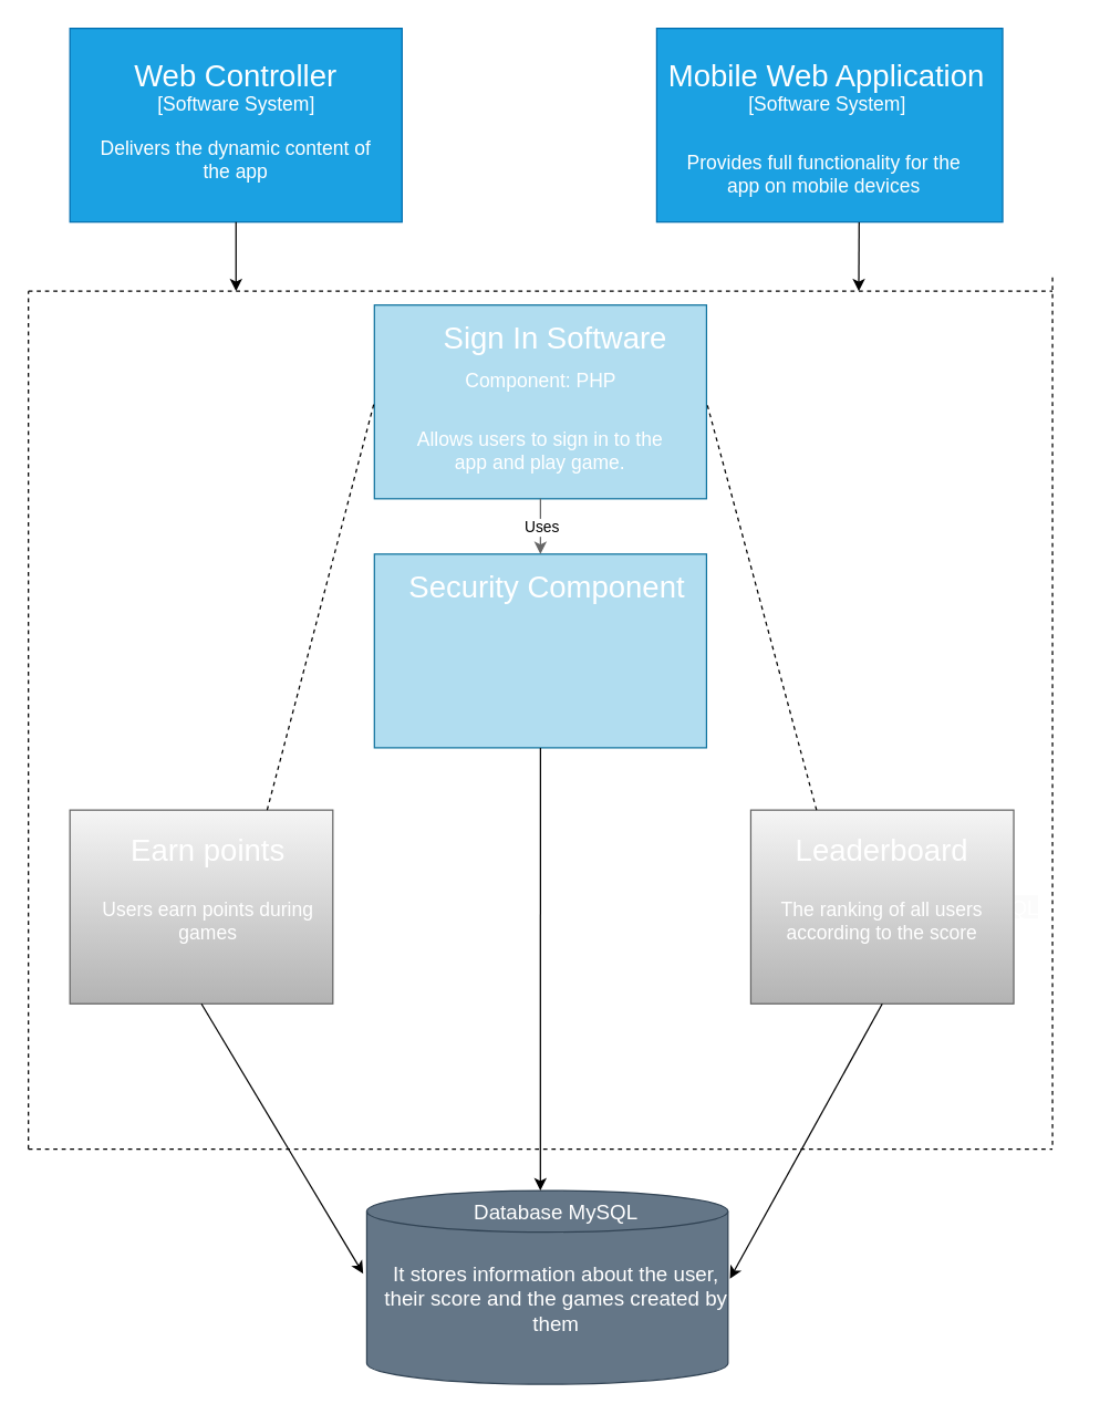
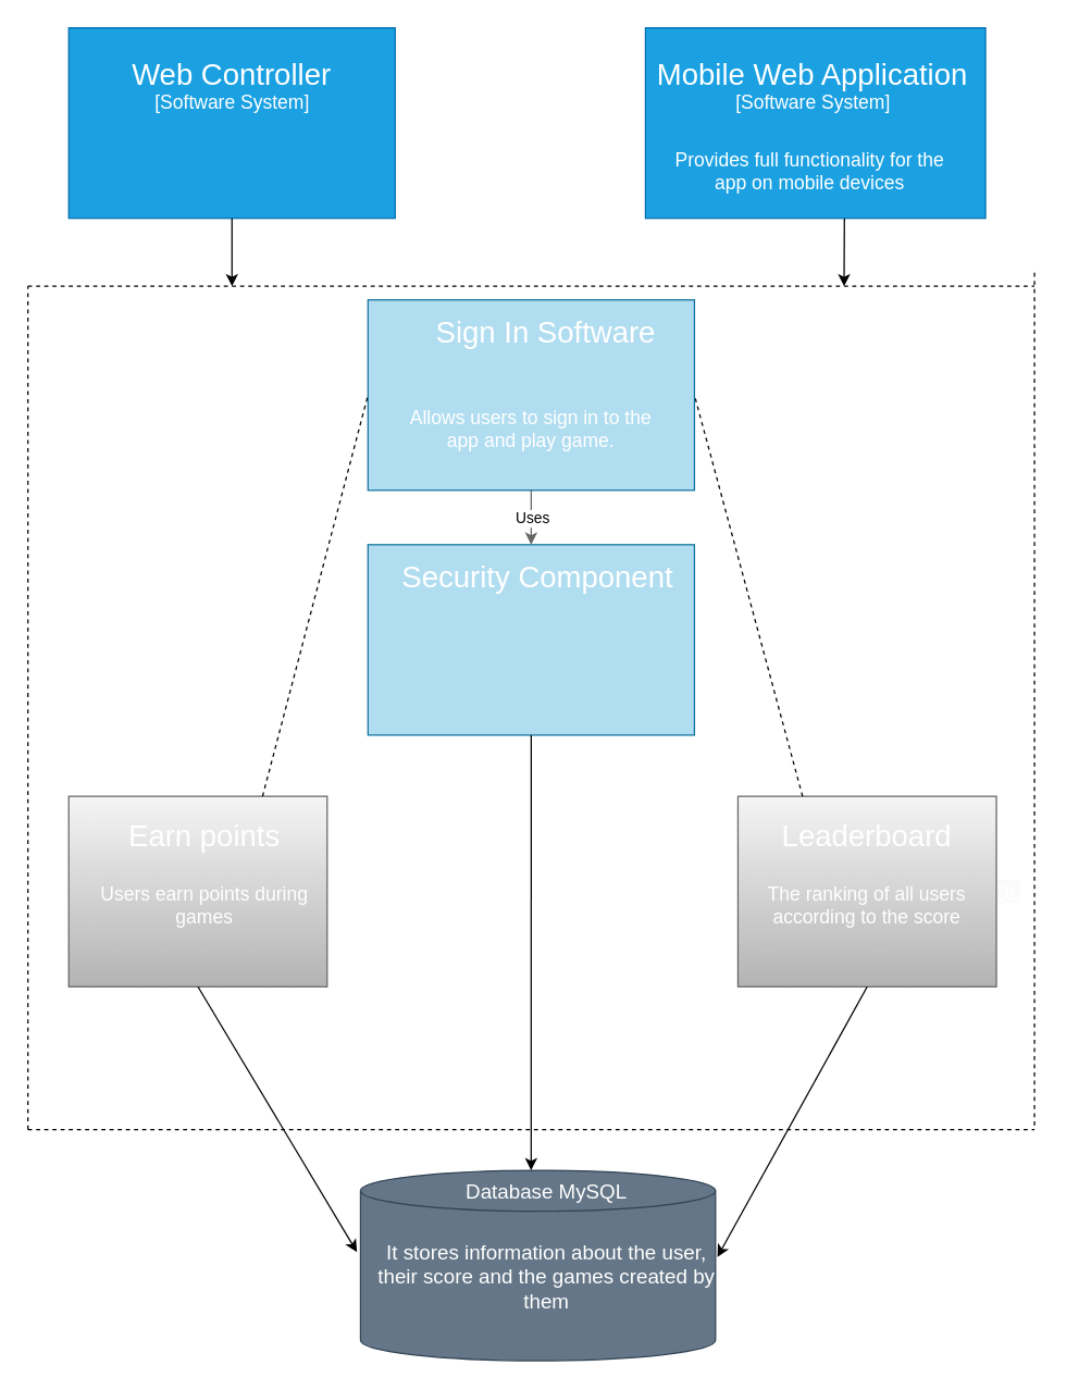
  <mxCell id="0" />
  <mxCell id="1" parent="0" />
  <mxCell id="2" value="" style="rounded=0;whiteSpace=wrap;html=1;fillColor=#1ba1e2;fontColor=#ffffff;strokeColor=#006EAF;" parent="1" vertex="1"><mxGeometry x="474" y="20" width="250" height="140" as="geometry" /></mxCell>
  <mxCell id="3" value="&lt;font color=&quot;#ffffff&quot; style=&quot;font-size: 14px;&quot;&gt;Provides full functionality for the app on mobile devices&lt;/font&gt;" style="text;html=1;strokeColor=none;fillColor=none;align=center;verticalAlign=middle;whiteSpace=wrap;rounded=0;" parent="1" vertex="1"><mxGeometry x="495" y="110" width="200" height="30" as="geometry" /></mxCell>
  <mxCell id="4" value="&lt;font color=&quot;#ffffff&quot; style=&quot;font-size: 14px;&quot;&gt;[Software System]&lt;/font&gt;" style="text;html=1;strokeColor=none;fillColor=none;align=center;verticalAlign=middle;whiteSpace=wrap;rounded=0;" parent="1" vertex="1"><mxGeometry x="538.5" y="60" width="117" height="30" as="geometry" /></mxCell>
  <mxCell id="5" value="&lt;font style=&quot;&quot; color=&quot;#ffffff&quot;&gt;&lt;font style=&quot;font-size: 22px;&quot;&gt;Mobile Web Application&lt;/font&gt;&lt;br&gt;&lt;/font&gt;" style="text;html=1;strokeColor=none;fillColor=none;align=center;verticalAlign=middle;whiteSpace=wrap;rounded=0;" parent="1" vertex="1"><mxGeometry x="470" y="40" width="254" height="30" as="geometry" /></mxCell>
  <mxCell id="6" value="" style="rounded=0;whiteSpace=wrap;html=1;fillColor=#1ba1e2;strokeColor=#006EAF;fontColor=#ffffff;" parent="1" vertex="1"><mxGeometry x="50" y="20" width="240" height="140" as="geometry" /></mxCell>
  <mxCell id="7" value="" style="rounded=0;whiteSpace=wrap;html=1;fillColor=#b1ddf0;strokeColor=#10739e;" parent="1" vertex="1"><mxGeometry x="270" y="220" width="240" height="140" as="geometry" /></mxCell>
  <mxCell id="8" value="" style="rounded=0;whiteSpace=wrap;html=1;fillColor=#b1ddf0;strokeColor=#10739e;" parent="1" vertex="1"><mxGeometry x="270" y="400" width="240" height="140" as="geometry" /></mxCell>
- <mxCell id="9" value="&lt;font color=&quot;#ffffff&quot; style=&quot;font-size: 14px;&quot;&gt;Allows users to sign in to the app and play game.&lt;/font&gt;" style="text;html=1;strokeColor=none;fillColor=none;align=center;verticalAlign=middle;whiteSpace=wrap;rounded=0;" parent="1" vertex="1"><mxGeometry x="290" y="310" width="200" height="30" as="geometry" /></mxCell>
+ <mxCell id="9" value="&lt;font color=&quot;#ffffff&quot; style=&quot;font-size: 14px;&quot;&gt;Allows users to sign in to the app and play game.&lt;/font&gt;" style="text;html=1;strokeColor=none;fillColor=none;align=center;verticalAlign=middle;whiteSpace=wrap;rounded=0;" parent="1" vertex="1"><mxGeometry x="290" y="300" width="200" height="30" as="geometry" /></mxCell>
  <mxCell id="10" value="&lt;font style=&quot;&quot; color=&quot;#ffffff&quot;&gt;&lt;font style=&quot;font-size: 22px;&quot;&gt;Sign In Software&lt;/font&gt;&lt;br&gt;&lt;/font&gt;" style="text;html=1;strokeColor=none;fillColor=none;align=center;verticalAlign=middle;whiteSpace=wrap;rounded=0;" parent="1" vertex="1"><mxGeometry x="274.38" y="230" width="254" height="30" as="geometry" /></mxCell>
- <mxCell id="11" value="&lt;font color=&quot;#ffffff&quot; style=&quot;font-size: 14px;&quot;&gt;Component: PHP&lt;/font&gt;" style="text;html=1;strokeColor=none;fillColor=none;align=center;verticalAlign=middle;whiteSpace=wrap;rounded=0;" parent="1" vertex="1"><mxGeometry x="331.5" y="260" width="117" height="30" as="geometry" /></mxCell>
  <mxCell id="12" value="&lt;font style=&quot;&quot; color=&quot;#ffffff&quot;&gt;&lt;span style=&quot;font-size: 22px;&quot;&gt;Security Component&lt;/span&gt;&lt;br&gt;&lt;/font&gt;" style="text;html=1;strokeColor=none;fillColor=none;align=center;verticalAlign=middle;whiteSpace=wrap;rounded=0;" parent="1" vertex="1"><mxGeometry x="268" y="410" width="254" height="30" as="geometry" /></mxCell>
  <mxCell id="13" value="" style="shape=cylinder3;whiteSpace=wrap;html=1;boundedLbl=1;backgroundOutline=1;size=15;fillColor=#647687;strokeColor=#314354;fontColor=#ffffff;" parent="1" vertex="1"><mxGeometry x="264.5" y="860" width="261" height="140" as="geometry" /></mxCell>
  <mxCell id="14" value="" style="endArrow=none;dashed=1;html=1;rounded=0;" parent="1" edge="1"><mxGeometry width="50" height="50" relative="1" as="geometry"><mxPoint x="20" y="830" as="sourcePoint" /><mxPoint x="760" y="830" as="targetPoint" /></mxGeometry></mxCell>
  <mxCell id="15" value="" style="endArrow=none;dashed=1;html=1;rounded=0;" parent="1" edge="1"><mxGeometry width="50" height="50" relative="1" as="geometry"><mxPoint x="760" y="200" as="sourcePoint" /><mxPoint x="760" y="830" as="targetPoint" /></mxGeometry></mxCell>
  <mxCell id="16" value="" style="endArrow=none;dashed=1;html=1;rounded=0;" parent="1" edge="1"><mxGeometry width="50" height="50" relative="1" as="geometry"><mxPoint x="20" y="210" as="sourcePoint" /><mxPoint x="760" y="210" as="targetPoint" /></mxGeometry></mxCell>
  <mxCell id="17" value="" style="endArrow=none;dashed=1;html=1;rounded=0;" parent="1" edge="1"><mxGeometry width="50" height="50" relative="1" as="geometry"><mxPoint x="20" y="830" as="sourcePoint" /><mxPoint x="20" y="210" as="targetPoint" /></mxGeometry></mxCell>
  <mxCell id="18" value="&lt;span style=&quot;color: rgb(255, 255, 255); font-family: Helvetica; font-size: 15px; font-style: normal; font-variant-ligatures: normal; font-variant-caps: normal; font-weight: 400; letter-spacing: normal; orphans: 2; text-align: center; text-indent: 0px; text-transform: none; widows: 2; word-spacing: 0px; -webkit-text-stroke-width: 0px; background-color: rgb(251, 251, 251); text-decoration-thickness: initial; text-decoration-style: initial; text-decoration-color: initial; float: none; display: inline !important;&quot;&gt;Database MySQL&lt;/span&gt;" style="text;whiteSpace=wrap;html=1;" parent="1" vertex="1"><mxGeometry x="630" y="640" width="150" height="40" as="geometry" /></mxCell>
  <mxCell id="19" value="&lt;font color=&quot;#ffffff&quot; style=&quot;font-size: 15px;&quot;&gt;Database MySQL&lt;/font&gt;" style="text;html=1;strokeColor=none;fillColor=none;align=center;verticalAlign=middle;whiteSpace=wrap;rounded=0;" parent="1" vertex="1"><mxGeometry x="319.75" y="860" width="163.25" height="30" as="geometry" /></mxCell>
  <mxCell id="20" value="&lt;font style=&quot;font-size: 15px;&quot; color=&quot;#ffffff&quot;&gt;It stores information about the user, their score and the games created by them&lt;/font&gt;" style="text;html=1;strokeColor=none;fillColor=none;align=center;verticalAlign=middle;whiteSpace=wrap;rounded=0;" parent="1" vertex="1"><mxGeometry x="275.86" y="910" width="251.03" height="55" as="geometry" /></mxCell>
  <mxCell id="21" value="&lt;font style=&quot;&quot; color=&quot;#ffffff&quot;&gt;&lt;font style=&quot;font-size: 22px;&quot;&gt;Web Controller&lt;/font&gt;&lt;br&gt;&lt;/font&gt;" style="text;html=1;strokeColor=none;fillColor=none;align=center;verticalAlign=middle;whiteSpace=wrap;rounded=0;" vertex="1" parent="1"><mxGeometry x="70" y="40" width="200" height="30" as="geometry" /></mxCell>
- <mxCell id="22" value="&lt;font style=&quot;font-size: 14px;&quot; color=&quot;#ffffff&quot;&gt;Delivers the dynamic content of the app&lt;/font&gt;" style="text;html=1;strokeColor=none;fillColor=none;align=center;verticalAlign=middle;whiteSpace=wrap;rounded=0;" vertex="1" parent="1"><mxGeometry x="70" y="100" width="200" height="30" as="geometry" /></mxCell>
  <mxCell id="23" value="&lt;font color=&quot;#ffffff&quot;&gt;&lt;span style=&quot;font-size: 14px;&quot;&gt;[Software System]&lt;/span&gt;&lt;/font&gt;" style="text;html=1;strokeColor=none;fillColor=none;align=center;verticalAlign=middle;whiteSpace=wrap;rounded=0;" vertex="1" parent="1"><mxGeometry x="111.5" y="60" width="117" height="30" as="geometry" /></mxCell>
  <mxCell id="24" value="" style="rounded=0;whiteSpace=wrap;html=1;fillColor=#f5f5f5;strokeColor=#666666;gradientColor=#b3b3b3;" vertex="1" parent="1"><mxGeometry x="50" y="585" width="190" height="140" as="geometry" /></mxCell>
  <mxCell id="25" value="" style="rounded=0;whiteSpace=wrap;html=1;fillColor=#f5f5f5;strokeColor=#666666;gradientColor=#b3b3b3;" vertex="1" parent="1"><mxGeometry x="542" y="585" width="190" height="140" as="geometry" /></mxCell>
  <mxCell id="26" value="&lt;font style=&quot;&quot; color=&quot;#ffffff&quot;&gt;&lt;font style=&quot;font-size: 22px;&quot;&gt;Earn points&lt;/font&gt;&lt;br&gt;&lt;/font&gt;" style="text;html=1;strokeColor=none;fillColor=none;align=center;verticalAlign=middle;whiteSpace=wrap;rounded=0;" vertex="1" parent="1"><mxGeometry x="23" y="600" width="254" height="30" as="geometry" /></mxCell>
  <mxCell id="27" value="&lt;font style=&quot;font-size: 14px;&quot; color=&quot;#ffffff&quot;&gt;Users earn points during games&lt;/font&gt;" style="text;html=1;strokeColor=none;fillColor=none;align=center;verticalAlign=middle;whiteSpace=wrap;rounded=0;" vertex="1" parent="1"><mxGeometry x="50" y="650" width="200" height="30" as="geometry" /></mxCell>
  <mxCell id="28" value="&lt;font style=&quot;&quot; color=&quot;#ffffff&quot;&gt;&lt;font style=&quot;font-size: 22px;&quot;&gt;Leaderboard&lt;/font&gt;&lt;br&gt;&lt;/font&gt;" style="text;html=1;strokeColor=none;fillColor=none;align=center;verticalAlign=middle;whiteSpace=wrap;rounded=0;" vertex="1" parent="1"><mxGeometry x="510" y="600" width="254" height="30" as="geometry" /></mxCell>
  <mxCell id="29" value="&lt;font style=&quot;font-size: 14px;&quot; color=&quot;#ffffff&quot;&gt;The ranking of all users according to the score&lt;/font&gt;" style="text;html=1;strokeColor=none;fillColor=none;align=center;verticalAlign=middle;whiteSpace=wrap;rounded=0;" vertex="1" parent="1"><mxGeometry x="537" y="650" width="200" height="30" as="geometry" /></mxCell>
  <mxCell id="30" value="" style="endArrow=classic;html=1;rounded=0;fillColor=#f5f5f5;gradientColor=#b3b3b3;strokeColor=#666666;entryX=0.5;entryY=0;entryDx=0;entryDy=0;exitX=0.5;exitY=1;exitDx=0;exitDy=0;" edge="1" parent="1" source="7" target="8"><mxGeometry relative="1" as="geometry"><mxPoint x="340" y="380" as="sourcePoint" /><mxPoint x="440" y="380" as="targetPoint" /></mxGeometry></mxCell>
  <mxCell id="31" value="Uses&lt;br&gt;" style="edgeLabel;resizable=0;html=1;align=center;verticalAlign=middle;" connectable="0" vertex="1" parent="30"><mxGeometry relative="1" as="geometry" /></mxCell>
  <mxCell id="32" value="" style="endArrow=none;dashed=1;html=1;rounded=0;exitX=0.75;exitY=0;exitDx=0;exitDy=0;entryX=0;entryY=0.5;entryDx=0;entryDy=0;" edge="1" parent="1" source="24" target="7"><mxGeometry width="50" height="50" relative="1" as="geometry"><mxPoint x="310" y="590" as="sourcePoint" /><mxPoint x="360" y="540" as="targetPoint" /></mxGeometry></mxCell>
  <mxCell id="33" value="" style="endArrow=none;dashed=1;html=1;rounded=0;exitX=0.25;exitY=0;exitDx=0;exitDy=0;entryX=1;entryY=0.5;entryDx=0;entryDy=0;" edge="1" parent="1" source="25" target="7"><mxGeometry width="50" height="50" relative="1" as="geometry"><mxPoint x="310" y="590" as="sourcePoint" /><mxPoint x="360" y="540" as="targetPoint" /></mxGeometry></mxCell>
  <mxCell id="34" value="" style="endArrow=classic;html=1;rounded=0;entryX=0.43;entryY=0;entryDx=0;entryDy=0;exitX=0.5;exitY=1;exitDx=0;exitDy=0;entryPerimeter=0;" edge="1" parent="1" source="8" target="19"><mxGeometry width="50" height="50" relative="1" as="geometry"><mxPoint x="320" y="620" as="sourcePoint" /><mxPoint x="370" y="570" as="targetPoint" /></mxGeometry></mxCell>
  <mxCell id="35" value="" style="endArrow=classic;html=1;rounded=0;exitX=0.5;exitY=1;exitDx=0;exitDy=0;" edge="1" parent="1" source="6"><mxGeometry width="50" height="50" relative="1" as="geometry"><mxPoint x="370" y="560" as="sourcePoint" /><mxPoint x="170" y="210" as="targetPoint" /></mxGeometry></mxCell>
  <mxCell id="36" value="" style="endArrow=classic;html=1;rounded=0;exitX=0.585;exitY=1.002;exitDx=0;exitDy=0;exitPerimeter=0;" edge="1" parent="1" source="2"><mxGeometry width="50" height="50" relative="1" as="geometry"><mxPoint x="370" y="560" as="sourcePoint" /><mxPoint x="620" y="210" as="targetPoint" /></mxGeometry></mxCell>
  <mxCell id="37" value="" style="endArrow=classic;html=1;rounded=0;entryX=-0.01;entryY=0.429;entryDx=0;entryDy=0;entryPerimeter=0;exitX=0.5;exitY=1;exitDx=0;exitDy=0;" edge="1" parent="1" source="24" target="13"><mxGeometry width="50" height="50" relative="1" as="geometry"><mxPoint x="350" y="550" as="sourcePoint" /><mxPoint x="400" y="500" as="targetPoint" /></mxGeometry></mxCell>
  <mxCell id="38" value="" style="endArrow=classic;html=1;rounded=0;entryX=1;entryY=0.25;entryDx=0;entryDy=0;exitX=0.5;exitY=1;exitDx=0;exitDy=0;" edge="1" parent="1" source="25" target="20"><mxGeometry width="50" height="50" relative="1" as="geometry"><mxPoint x="155" y="735" as="sourcePoint" /><mxPoint x="272" y="930" as="targetPoint" /></mxGeometry></mxCell>
